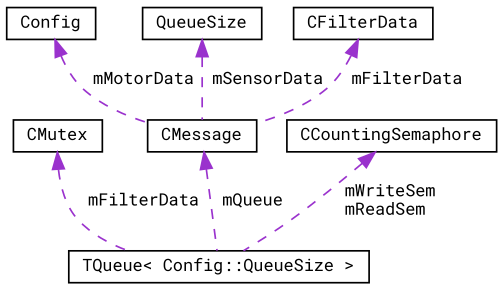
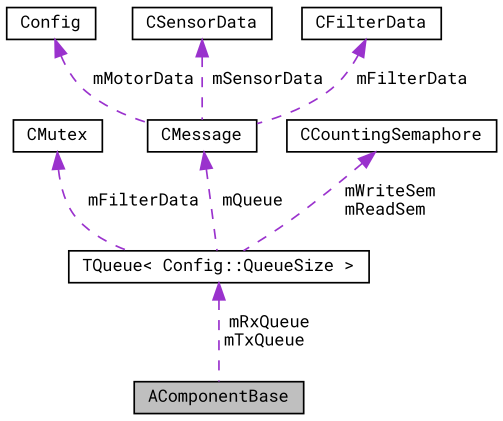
  digraph {
    fontname="Roboto Mono"
    node [color=black fillcolor=white fontname="Roboto Mono" fontsize=10 shape=record style=filled]
    edge [color=darkorchid3 dir=back fontname="Roboto Mono" fontsize=10 labelfontname=Helvetica labelfontsize=10 style=dashed]
+   n1 [fillcolor=grey75 fontcolor=black height=0.2 label=AComponentBase width=0.4]
    n2 [height=0.2 label="TQueue\< Config::QueueSize \>" width=0.4]
    n3 [height=0.2 label=CMutex width=0.4]
    n4 [height=0.2 label=CMessage width=0.4]
    n5 [height=0.2 label=Config width=0.4]
-   n6 [height=0.2 label=QueueSize width=0.4]
+   n6 [height=0.2 label=CSensorData width=0.4]
    n7 [height=0.2 label=CFilterData width=0.4]
    n8 [height=0.2 label=CCountingSemaphore width=0.4]
+   n2 -> n1 [label=" mRxQueue\nmTxQueue"]
    n3 -> n2 [label=" mFilterData"]
    n4 -> n2 [label=" mQueue"]
    n5 -> n4 [label=" mMotorData"]
    n6 -> n4 [label=" mSensorData"]
    n7 -> n4 [label=" mFilterData"]
    n8 -> n2 [label=" mWriteSem\nmReadSem"]
  }
